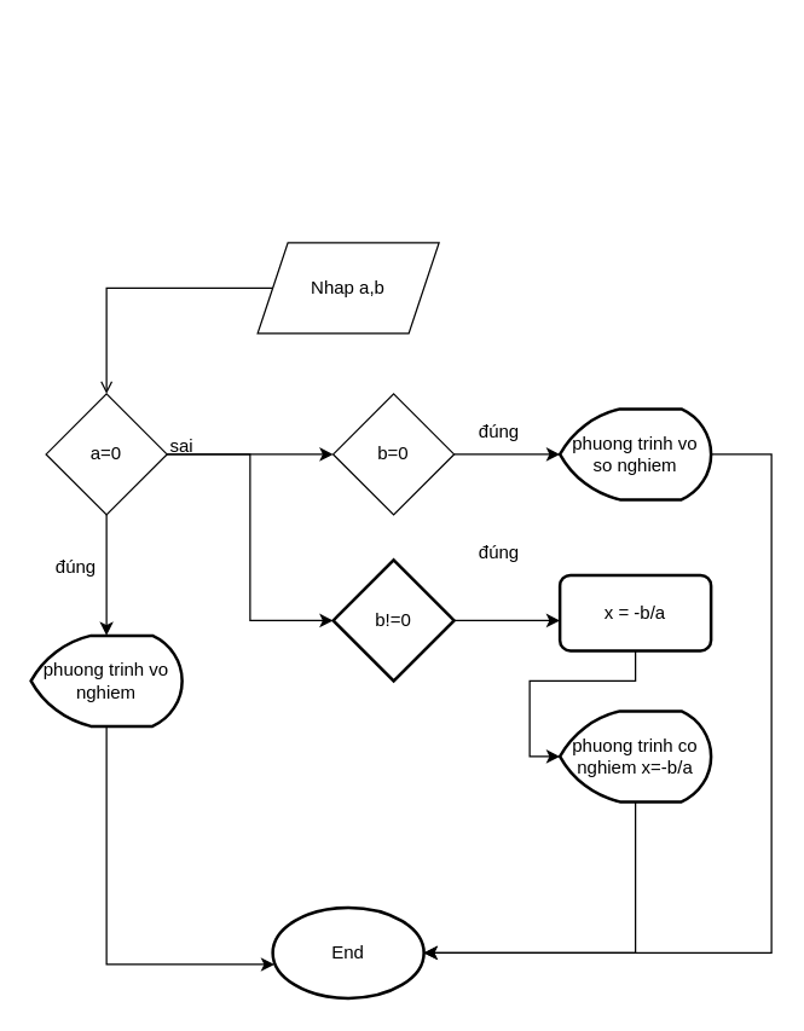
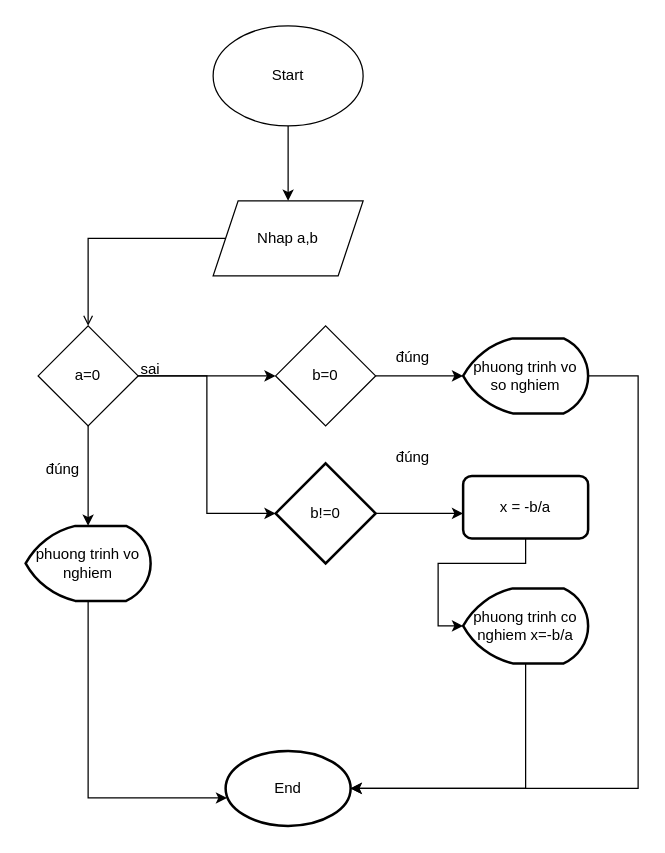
  <mxCell id="0" />
  <mxCell id="1" parent="0" />
+ <mxCell id="2" style="edgeStyle=orthogonalEdgeStyle;rounded=0;orthogonalLoop=1;jettySize=auto;html=1;entryX=0.5;entryY=0;entryDx=0;entryDy=0;" edge="1" parent="1" source="3" target="5"><mxGeometry relative="1" as="geometry" /></mxCell>
+ <mxCell id="3" value="Start" style="ellipse;whiteSpace=wrap;html=1;" vertex="1" parent="1"><mxGeometry x="170" y="20" width="120" height="80" as="geometry" /></mxCell>
  <mxCell id="4" style="edgeStyle=orthogonalEdgeStyle;rounded=0;orthogonalLoop=1;jettySize=auto;html=1;endArrow=open;" edge="1" parent="1" source="5" target="9"><mxGeometry relative="1" as="geometry" /></mxCell>
  <mxCell id="5" value="Nhap a,b" style="shape=parallelogram;perimeter=parallelogramPerimeter;whiteSpace=wrap;html=1;fixedSize=1;" vertex="1" parent="1"><mxGeometry x="170" y="160" width="120" height="60" as="geometry" /></mxCell>
  <mxCell id="6" style="edgeStyle=orthogonalEdgeStyle;rounded=0;orthogonalLoop=1;jettySize=auto;html=1;" edge="1" parent="1" source="7" target="17"><mxGeometry relative="1" as="geometry" /></mxCell>
  <mxCell id="7" value="b=0" style="rhombus;whiteSpace=wrap;html=1;" vertex="1" parent="1"><mxGeometry x="220" y="260" width="80" height="80" as="geometry" /></mxCell>
  <mxCell id="8" style="edgeStyle=orthogonalEdgeStyle;rounded=0;orthogonalLoop=1;jettySize=auto;html=1;entryX=0;entryY=0.5;entryDx=0;entryDy=0;" edge="1" parent="1" source="9" target="7"><mxGeometry relative="1" as="geometry" /></mxCell>
  <mxCell id="9" value="a=0" style="rhombus;whiteSpace=wrap;html=1;" vertex="1" parent="1"><mxGeometry x="30" y="260" width="80" height="80" as="geometry" /></mxCell>
  <mxCell id="10" value="phuong trinh vo nghiem" style="strokeWidth=2;html=1;shape=mxgraph.flowchart.display;whiteSpace=wrap;" vertex="1" parent="1"><mxGeometry x="20" y="420" width="100" height="60" as="geometry" /></mxCell>
  <mxCell id="11" style="edgeStyle=orthogonalEdgeStyle;rounded=0;orthogonalLoop=1;jettySize=auto;html=1;entryX=0.5;entryY=0;entryDx=0;entryDy=0;entryPerimeter=0;" edge="1" parent="1" source="9" target="10"><mxGeometry relative="1" as="geometry" /></mxCell>
  <mxCell id="12" style="edgeStyle=orthogonalEdgeStyle;rounded=0;orthogonalLoop=1;jettySize=auto;html=1;" edge="1" parent="1" source="13" target="21"><mxGeometry relative="1" as="geometry"><Array as="points"><mxPoint x="350" y="410" /><mxPoint x="350" y="410" /></Array></mxGeometry></mxCell>
  <mxCell id="13" value="b!=0" style="strokeWidth=2;html=1;shape=mxgraph.flowchart.decision;whiteSpace=wrap;" vertex="1" parent="1"><mxGeometry x="220" y="370" width="80" height="80" as="geometry" /></mxCell>
  <mxCell id="14" style="edgeStyle=orthogonalEdgeStyle;rounded=0;orthogonalLoop=1;jettySize=auto;html=1;entryX=0;entryY=0.5;entryDx=0;entryDy=0;entryPerimeter=0;" edge="1" parent="1" source="9" target="13"><mxGeometry relative="1" as="geometry" /></mxCell>
  <mxCell id="15" value="đúng" style="text;html=1;align=center;verticalAlign=middle;whiteSpace=wrap;rounded=0;" vertex="1" parent="1"><mxGeometry x="20" y="360" width="60" height="30" as="geometry" /></mxCell>
  <mxCell id="16" value="sai" style="text;html=1;align=center;verticalAlign=middle;whiteSpace=wrap;rounded=0;" vertex="1" parent="1"><mxGeometry x="90" y="280" width="60" height="30" as="geometry" /></mxCell>
  <mxCell id="17" value="phuong trinh vo so nghiem" style="strokeWidth=2;html=1;shape=mxgraph.flowchart.display;whiteSpace=wrap;" vertex="1" parent="1"><mxGeometry x="370" y="270" width="100" height="60" as="geometry" /></mxCell>
  <mxCell id="18" value="phuong trinh co nghiem x=-b/a" style="strokeWidth=2;html=1;shape=mxgraph.flowchart.display;whiteSpace=wrap;" vertex="1" parent="1"><mxGeometry x="370" y="470" width="100" height="60" as="geometry" /></mxCell>
  <mxCell id="19" value="đúng" style="text;html=1;align=center;verticalAlign=middle;whiteSpace=wrap;rounded=0;" vertex="1" parent="1"><mxGeometry x="300" y="270" width="60" height="30" as="geometry" /></mxCell>
  <mxCell id="20" value="đúng" style="text;html=1;align=center;verticalAlign=middle;whiteSpace=wrap;rounded=0;" vertex="1" parent="1"><mxGeometry x="300" y="350" width="60" height="30" as="geometry" /></mxCell>
  <mxCell id="21" value="x = -b/a" style="rounded=1;whiteSpace=wrap;html=1;absoluteArcSize=1;arcSize=14;strokeWidth=2;" vertex="1" parent="1"><mxGeometry x="370" y="380" width="100" height="50" as="geometry" /></mxCell>
  <mxCell id="22" style="edgeStyle=orthogonalEdgeStyle;rounded=0;orthogonalLoop=1;jettySize=auto;html=1;entryX=0;entryY=0.5;entryDx=0;entryDy=0;entryPerimeter=0;" edge="1" parent="1" source="21" target="18"><mxGeometry relative="1" as="geometry" /></mxCell>
  <mxCell id="23" value="End" style="strokeWidth=2;html=1;shape=mxgraph.flowchart.start_1;whiteSpace=wrap;" vertex="1" parent="1"><mxGeometry x="180" y="600" width="100" height="60" as="geometry" /></mxCell>
  <mxCell id="24" style="edgeStyle=orthogonalEdgeStyle;rounded=0;orthogonalLoop=1;jettySize=auto;html=1;entryX=0.012;entryY=0.627;entryDx=0;entryDy=0;entryPerimeter=0;" edge="1" parent="1" source="10" target="23"><mxGeometry relative="1" as="geometry"><Array as="points"><mxPoint x="70" y="638" /></Array></mxGeometry></mxCell>
  <mxCell id="25" style="edgeStyle=orthogonalEdgeStyle;rounded=0;orthogonalLoop=1;jettySize=auto;html=1;entryX=1;entryY=0.5;entryDx=0;entryDy=0;entryPerimeter=0;" edge="1" parent="1" source="18" target="23"><mxGeometry relative="1" as="geometry"><Array as="points"><mxPoint x="420" y="630" /></Array></mxGeometry></mxCell>
  <mxCell id="26" style="edgeStyle=orthogonalEdgeStyle;rounded=0;orthogonalLoop=1;jettySize=auto;html=1;entryX=1;entryY=0.5;entryDx=0;entryDy=0;entryPerimeter=0;" edge="1" parent="1" source="17" target="23"><mxGeometry relative="1" as="geometry"><Array as="points"><mxPoint x="510" y="300" /><mxPoint x="510" y="630" /></Array></mxGeometry></mxCell>
